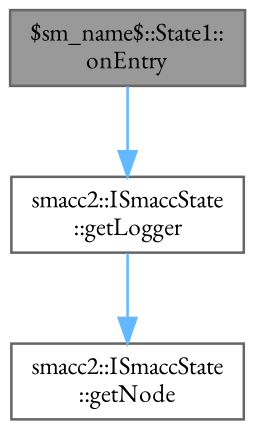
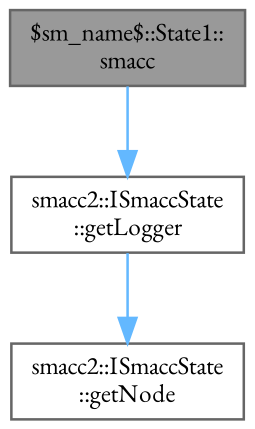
  digraph {
    fontname="EB Garamond"
    rankdir=TB
    node [color=grey40 fillcolor=white fontname="EB Garamond" fontsize=10 shape=box style=filled]
    edge [color=steelblue1 fontname="EB Garamond" fontsize=10 labelfontname=Helvetica labelfontsize=10 style=solid]
-   n1 [color=gray40 fillcolor=grey60 fontcolor=black height=0.2 label="$sm_name$::State1::\lonEntry" width=0.4]
+   n1 [color=gray40 fillcolor=grey60 fontcolor=black height=0.2 label="$sm_name$::State1::\lsmacc" width=0.4]
    n2 [height=0.2 label="smacc2::ISmaccState\l::getLogger" width=0.4]
    n3 [height=0.2 label="smacc2::ISmaccState\l::getNode" width=0.4]
    n1 -> n2
    n2 -> n3
  }
